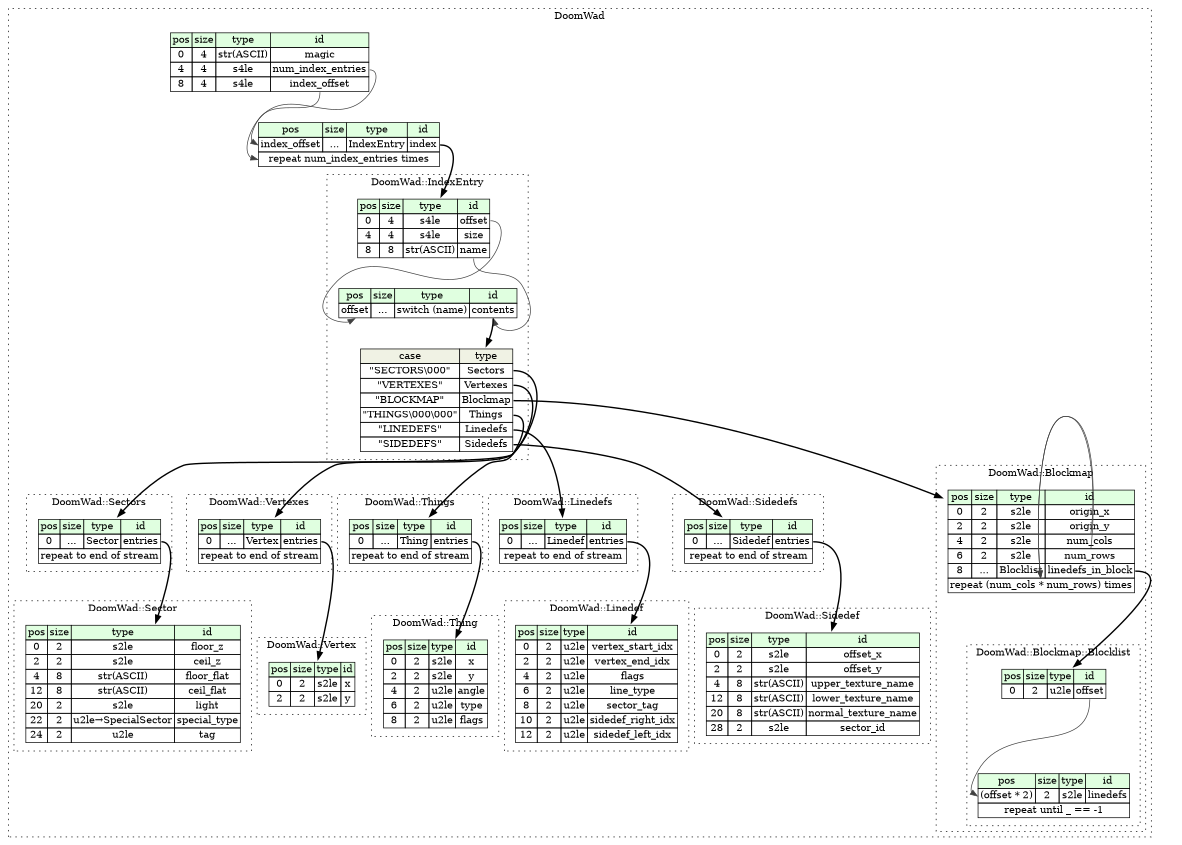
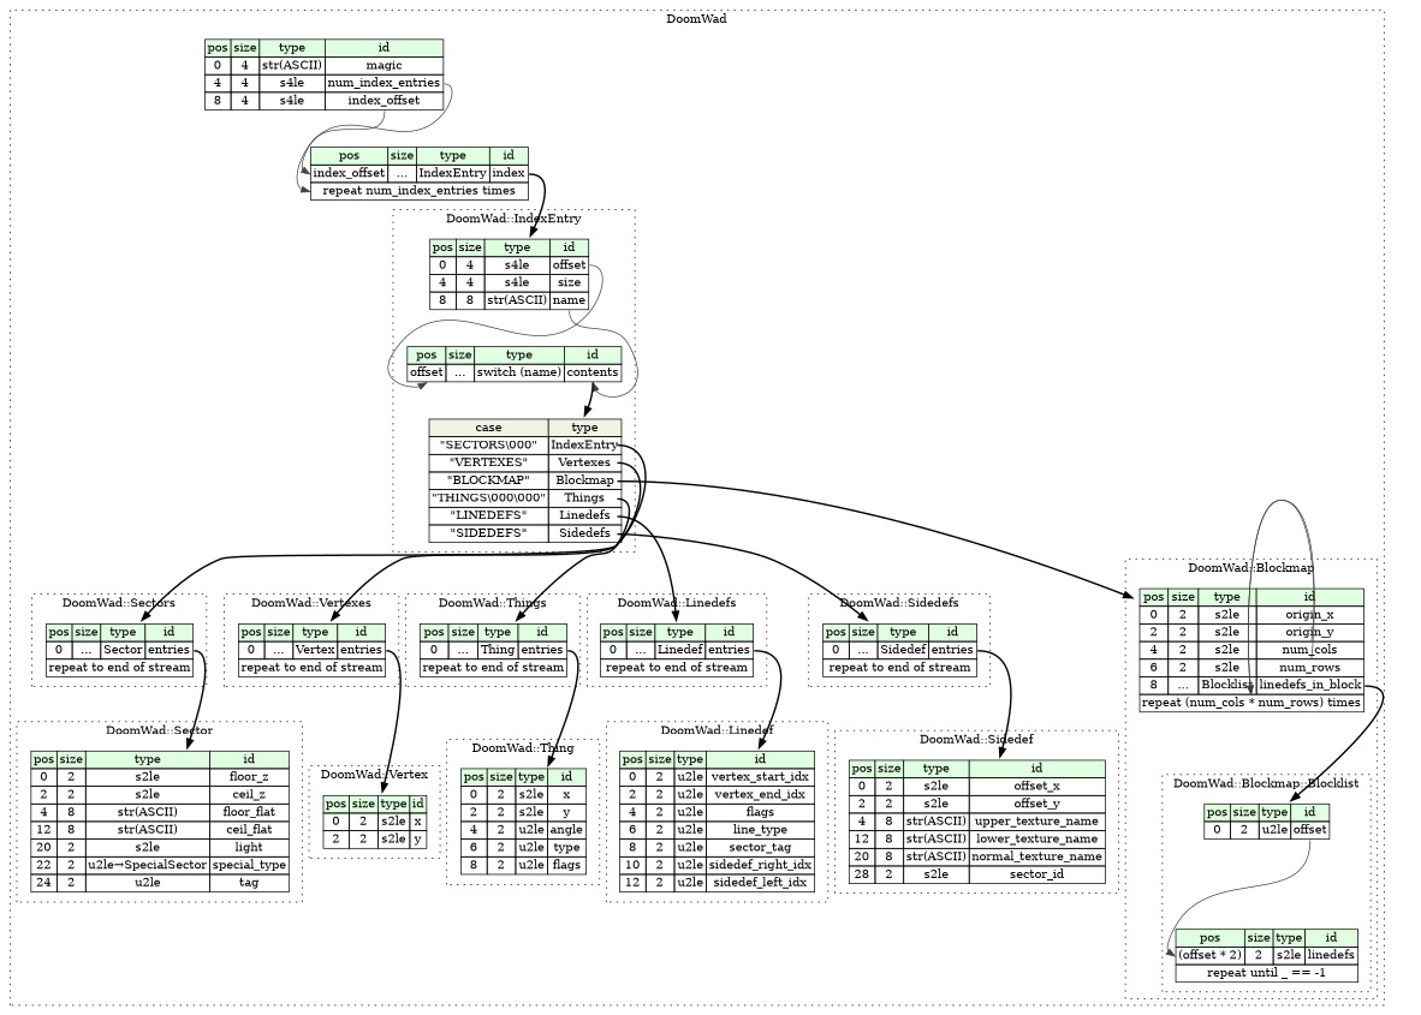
  digraph {
    rankdir=TB
    node [shape=plaintext]
    edge [style=bold tailport=entries_type]
    n1 [label=<<TABLE BORDER="0" CELLBORDER="1" CELLSPACING="0"> 				<TR><TD BGCOLOR="#E0FFE0">pos</TD><TD BGCOLOR="#E0FFE0">size</TD><TD BGCOLOR="#E0FFE0">type</TD><TD BGCOLOR="#E0FFE0">id</TD></TR> 				<TR><TD PORT="entries_pos">0</TD><TD PORT="entries_size">...</TD><TD>Sector</TD><TD PORT="entries_type">entries</TD></TR> 				<TR><TD COLSPAN="4" PORT="entries__repeat">repeat to end of stream</TD></TR> 			</TABLE>>]
    n2 [label=<<TABLE BORDER="0" CELLBORDER="1" CELLSPACING="0"> 				<TR><TD BGCOLOR="#E0FFE0">pos</TD><TD BGCOLOR="#E0FFE0">size</TD><TD BGCOLOR="#E0FFE0">type</TD><TD BGCOLOR="#E0FFE0">id</TD></TR> 				<TR><TD PORT="x_pos">0</TD><TD PORT="x_size">2</TD><TD>s2le</TD><TD PORT="x_type">x</TD></TR> 				<TR><TD PORT="y_pos">2</TD><TD PORT="y_size">2</TD><TD>s2le</TD><TD PORT="y_type">y</TD></TR> 			</TABLE>>]
    n3 [label=<<TABLE BORDER="0" CELLBORDER="1" CELLSPACING="0"> 				<TR><TD BGCOLOR="#E0FFE0">pos</TD><TD BGCOLOR="#E0FFE0">size</TD><TD BGCOLOR="#E0FFE0">type</TD><TD BGCOLOR="#E0FFE0">id</TD></TR> 				<TR><TD PORT="vertex_start_idx_pos">0</TD><TD PORT="vertex_start_idx_size">2</TD><TD>u2le</TD><TD PORT="vertex_start_idx_type">vertex_start_idx</TD></TR> 				<TR><TD PORT="vertex_end_idx_pos">2</TD><TD PORT="vertex_end_idx_size">2</TD><TD>u2le</TD><TD PORT="vertex_end_idx_type">vertex_end_idx</TD></TR> 				<TR><TD PORT="flags_pos">4</TD><TD PORT="flags_size">2</TD><TD>u2le</TD><TD PORT="flags_type">flags</TD></TR> 				<TR><TD PORT="line_type_pos">6</TD><TD PORT="line_type_size">2</TD><TD>u2le</TD><TD PORT="line_type_type">line_type</TD></TR> 				<TR><TD PORT="sector_tag_pos">8</TD><TD PORT="sector_tag_size">2</TD><TD>u2le</TD><TD PORT="sector_tag_type">sector_tag</TD></TR> 				<TR><TD PORT="sidedef_right_idx_pos">10</TD><TD PORT="sidedef_right_idx_size">2</TD><TD>u2le</TD><TD PORT="sidedef_right_idx_type">sidedef_right_idx</TD></TR> 				<TR><TD PORT="sidedef_left_idx_pos">12</TD><TD PORT="sidedef_left_idx_size">2</TD><TD>u2le</TD><TD PORT="sidedef_left_idx_type">sidedef_left_idx</TD></TR> 			</TABLE>>]
    n4 [label=<<TABLE BORDER="0" CELLBORDER="1" CELLSPACING="0"> 				<TR><TD BGCOLOR="#E0FFE0">pos</TD><TD BGCOLOR="#E0FFE0">size</TD><TD BGCOLOR="#E0FFE0">type</TD><TD BGCOLOR="#E0FFE0">id</TD></TR> 				<TR><TD PORT="x_pos">0</TD><TD PORT="x_size">2</TD><TD>s2le</TD><TD PORT="x_type">x</TD></TR> 				<TR><TD PORT="y_pos">2</TD><TD PORT="y_size">2</TD><TD>s2le</TD><TD PORT="y_type">y</TD></TR> 				<TR><TD PORT="angle_pos">4</TD><TD PORT="angle_size">2</TD><TD>u2le</TD><TD PORT="angle_type">angle</TD></TR> 				<TR><TD PORT="type_pos">6</TD><TD PORT="type_size">2</TD><TD>u2le</TD><TD PORT="type_type">type</TD></TR> 				<TR><TD PORT="flags_pos">8</TD><TD PORT="flags_size">2</TD><TD>u2le</TD><TD PORT="flags_type">flags</TD></TR> 			</TABLE>>]
    n5 [label=<<TABLE BORDER="0" CELLBORDER="1" CELLSPACING="0"> 				<TR><TD BGCOLOR="#E0FFE0">pos</TD><TD BGCOLOR="#E0FFE0">size</TD><TD BGCOLOR="#E0FFE0">type</TD><TD BGCOLOR="#E0FFE0">id</TD></TR> 				<TR><TD PORT="floor_z_pos">0</TD><TD PORT="floor_z_size">2</TD><TD>s2le</TD><TD PORT="floor_z_type">floor_z</TD></TR> 				<TR><TD PORT="ceil_z_pos">2</TD><TD PORT="ceil_z_size">2</TD><TD>s2le</TD><TD PORT="ceil_z_type">ceil_z</TD></TR> 				<TR><TD PORT="floor_flat_pos">4</TD><TD PORT="floor_flat_size">8</TD><TD>str(ASCII)</TD><TD PORT="floor_flat_type">floor_flat</TD></TR> 				<TR><TD PORT="ceil_flat_pos">12</TD><TD PORT="ceil_flat_size">8</TD><TD>str(ASCII)</TD><TD PORT="ceil_flat_type">ceil_flat</TD></TR> 				<TR><TD PORT="light_pos">20</TD><TD PORT="light_size">2</TD><TD>s2le</TD><TD PORT="light_type">light</TD></TR> 				<TR><TD PORT="special_type_pos">22</TD><TD PORT="special_type_size">2</TD><TD>u2le→SpecialSector</TD><TD PORT="special_type_type">special_type</TD></TR> 				<TR><TD PORT="tag_pos">24</TD><TD PORT="tag_size">2</TD><TD>u2le</TD><TD PORT="tag_type">tag</TD></TR> 			</TABLE>>]
    n6 [label=<<TABLE BORDER="0" CELLBORDER="1" CELLSPACING="0"> 				<TR><TD BGCOLOR="#E0FFE0">pos</TD><TD BGCOLOR="#E0FFE0">size</TD><TD BGCOLOR="#E0FFE0">type</TD><TD BGCOLOR="#E0FFE0">id</TD></TR> 				<TR><TD PORT="entries_pos">0</TD><TD PORT="entries_size">...</TD><TD>Vertex</TD><TD PORT="entries_type">entries</TD></TR> 				<TR><TD COLSPAN="4" PORT="entries__repeat">repeat to end of stream</TD></TR> 			</TABLE>>]
    n7 [label=<<TABLE BORDER="0" CELLBORDER="1" CELLSPACING="0"> 				<TR><TD BGCOLOR="#E0FFE0">pos</TD><TD BGCOLOR="#E0FFE0">size</TD><TD BGCOLOR="#E0FFE0">type</TD><TD BGCOLOR="#E0FFE0">id</TD></TR> 				<TR><TD PORT="offset_x_pos">0</TD><TD PORT="offset_x_size">2</TD><TD>s2le</TD><TD PORT="offset_x_type">offset_x</TD></TR> 				<TR><TD PORT="offset_y_pos">2</TD><TD PORT="offset_y_size">2</TD><TD>s2le</TD><TD PORT="offset_y_type">offset_y</TD></TR> 				<TR><TD PORT="upper_texture_name_pos">4</TD><TD PORT="upper_texture_name_size">8</TD><TD>str(ASCII)</TD><TD PORT="upper_texture_name_type">upper_texture_name</TD></TR> 				<TR><TD PORT="lower_texture_name_pos">12</TD><TD PORT="lower_texture_name_size">8</TD><TD>str(ASCII)</TD><TD PORT="lower_texture_name_type">lower_texture_name</TD></TR> 				<TR><TD PORT="normal_texture_name_pos">20</TD><TD PORT="normal_texture_name_size">8</TD><TD>str(ASCII)</TD><TD PORT="normal_texture_name_type">normal_texture_name</TD></TR> 				<TR><TD PORT="sector_id_pos">28</TD><TD PORT="sector_id_size">2</TD><TD>s2le</TD><TD PORT="sector_id_type">sector_id</TD></TR> 			</TABLE>>]
    n8 [label=<<TABLE BORDER="0" CELLBORDER="1" CELLSPACING="0"> 				<TR><TD BGCOLOR="#E0FFE0">pos</TD><TD BGCOLOR="#E0FFE0">size</TD><TD BGCOLOR="#E0FFE0">type</TD><TD BGCOLOR="#E0FFE0">id</TD></TR> 				<TR><TD PORT="entries_pos">0</TD><TD PORT="entries_size">...</TD><TD>Thing</TD><TD PORT="entries_type">entries</TD></TR> 				<TR><TD COLSPAN="4" PORT="entries__repeat">repeat to end of stream</TD></TR> 			</TABLE>>]
    n9 [label=<<TABLE BORDER="0" CELLBORDER="1" CELLSPACING="0"> 				<TR><TD BGCOLOR="#E0FFE0">pos</TD><TD BGCOLOR="#E0FFE0">size</TD><TD BGCOLOR="#E0FFE0">type</TD><TD BGCOLOR="#E0FFE0">id</TD></TR> 				<TR><TD PORT="entries_pos">0</TD><TD PORT="entries_size">...</TD><TD>Linedef</TD><TD PORT="entries_type">entries</TD></TR> 				<TR><TD COLSPAN="4" PORT="entries__repeat">repeat to end of stream</TD></TR> 			</TABLE>>]
    n10 [label=<<TABLE BORDER="0" CELLBORDER="1" CELLSPACING="0"> 				<TR><TD BGCOLOR="#E0FFE0">pos</TD><TD BGCOLOR="#E0FFE0">size</TD><TD BGCOLOR="#E0FFE0">type</TD><TD BGCOLOR="#E0FFE0">id</TD></TR> 				<TR><TD PORT="offset_pos">0</TD><TD PORT="offset_size">4</TD><TD>s4le</TD><TD PORT="offset_type">offset</TD></TR> 				<TR><TD PORT="size_pos">4</TD><TD PORT="size_size">4</TD><TD>s4le</TD><TD PORT="size_type">size</TD></TR> 				<TR><TD PORT="name_pos">8</TD><TD PORT="name_size">8</TD><TD>str(ASCII)</TD><TD PORT="name_type">name</TD></TR> 			</TABLE>>]
    n11 [label=<<TABLE BORDER="0" CELLBORDER="1" CELLSPACING="0"> 				<TR><TD BGCOLOR="#E0FFE0">pos</TD><TD BGCOLOR="#E0FFE0">size</TD><TD BGCOLOR="#E0FFE0">type</TD><TD BGCOLOR="#E0FFE0">id</TD></TR> 				<TR><TD PORT="contents_pos">offset</TD><TD PORT="contents_size">...</TD><TD>switch (name)</TD><TD PORT="contents_type">contents</TD></TR> 			</TABLE>>]
-   n12 [label=<<TABLE BORDER="0" CELLBORDER="1" CELLSPACING="0"> 	<TR><TD BGCOLOR="#F0F2E4">case</TD><TD BGCOLOR="#F0F2E4">type</TD></TR> 	<TR><TD>&quot;SECTORS\000&quot;</TD><TD PORT="case0">Sectors</TD></TR> 	<TR><TD>&quot;VERTEXES&quot;</TD><TD PORT="case1">Vertexes</TD></TR> 	<TR><TD>&quot;BLOCKMAP&quot;</TD><TD PORT="case2">Blockmap</TD></TR> 	<TR><TD>&quot;THINGS\000\000&quot;</TD><TD PORT="case3">Things</TD></TR> 	<TR><TD>&quot;LINEDEFS&quot;</TD><TD PORT="case4">Linedefs</TD></TR> 	<TR><TD>&quot;SIDEDEFS&quot;</TD><TD PORT="case5">Sidedefs</TD></TR> </TABLE>>]
+   n12 [label=<<TABLE BORDER="0" CELLBORDER="1" CELLSPACING="0"> 	<TR><TD BGCOLOR="#F0F2E4">case</TD><TD BGCOLOR="#F0F2E4">type</TD></TR> 	<TR><TD>&quot;SECTORS\000&quot;</TD><TD PORT="case0">IndexEntry</TD></TR> 	<TR><TD>&quot;VERTEXES&quot;</TD><TD PORT="case1">Vertexes</TD></TR> 	<TR><TD>&quot;BLOCKMAP&quot;</TD><TD PORT="case2">Blockmap</TD></TR> 	<TR><TD>&quot;THINGS\000\000&quot;</TD><TD PORT="case3">Things</TD></TR> 	<TR><TD>&quot;LINEDEFS&quot;</TD><TD PORT="case4">Linedefs</TD></TR> 	<TR><TD>&quot;SIDEDEFS&quot;</TD><TD PORT="case5">Sidedefs</TD></TR> </TABLE>>]
    n13 [label=<<TABLE BORDER="0" CELLBORDER="1" CELLSPACING="0"> 				<TR><TD BGCOLOR="#E0FFE0">pos</TD><TD BGCOLOR="#E0FFE0">size</TD><TD BGCOLOR="#E0FFE0">type</TD><TD BGCOLOR="#E0FFE0">id</TD></TR> 				<TR><TD PORT="entries_pos">0</TD><TD PORT="entries_size">...</TD><TD>Sidedef</TD><TD PORT="entries_type">entries</TD></TR> 				<TR><TD COLSPAN="4" PORT="entries__repeat">repeat to end of stream</TD></TR> 			</TABLE>>]
    n14 [label=<<TABLE BORDER="0" CELLBORDER="1" CELLSPACING="0"> 					<TR><TD BGCOLOR="#E0FFE0">pos</TD><TD BGCOLOR="#E0FFE0">size</TD><TD BGCOLOR="#E0FFE0">type</TD><TD BGCOLOR="#E0FFE0">id</TD></TR> 					<TR><TD PORT="offset_pos">0</TD><TD PORT="offset_size">2</TD><TD>u2le</TD><TD PORT="offset_type">offset</TD></TR> 				</TABLE>>]
    n15 [label=<<TABLE BORDER="0" CELLBORDER="1" CELLSPACING="0"> 					<TR><TD BGCOLOR="#E0FFE0">pos</TD><TD BGCOLOR="#E0FFE0">size</TD><TD BGCOLOR="#E0FFE0">type</TD><TD BGCOLOR="#E0FFE0">id</TD></TR> 					<TR><TD PORT="linedefs_pos">(offset * 2)</TD><TD PORT="linedefs_size">2</TD><TD>s2le</TD><TD PORT="linedefs_type">linedefs</TD></TR> 					<TR><TD COLSPAN="4" PORT="linedefs__repeat">repeat until _ == -1</TD></TR> 				</TABLE>>]
    n16 [label=<<TABLE BORDER="0" CELLBORDER="1" CELLSPACING="0"> 				<TR><TD BGCOLOR="#E0FFE0">pos</TD><TD BGCOLOR="#E0FFE0">size</TD><TD BGCOLOR="#E0FFE0">type</TD><TD BGCOLOR="#E0FFE0">id</TD></TR> 				<TR><TD PORT="origin_x_pos">0</TD><TD PORT="origin_x_size">2</TD><TD>s2le</TD><TD PORT="origin_x_type">origin_x</TD></TR> 				<TR><TD PORT="origin_y_pos">2</TD><TD PORT="origin_y_size">2</TD><TD>s2le</TD><TD PORT="origin_y_type">origin_y</TD></TR> 				<TR><TD PORT="num_cols_pos">4</TD><TD PORT="num_cols_size">2</TD><TD>s2le</TD><TD PORT="num_cols_type">num_cols</TD></TR> 				<TR><TD PORT="num_rows_pos">6</TD><TD PORT="num_rows_size">2</TD><TD>s2le</TD><TD PORT="num_rows_type">num_rows</TD></TR> 				<TR><TD PORT="linedefs_in_block_pos">8</TD><TD PORT="linedefs_in_block_size">...</TD><TD>Blocklist</TD><TD PORT="linedefs_in_block_type">linedefs_in_block</TD></TR> 				<TR><TD COLSPAN="4" PORT="linedefs_in_block__repeat">repeat (num_cols * num_rows) times</TD></TR> 			</TABLE>>]
    n17 [label=<<TABLE BORDER="0" CELLBORDER="1" CELLSPACING="0"> 			<TR><TD BGCOLOR="#E0FFE0">pos</TD><TD BGCOLOR="#E0FFE0">size</TD><TD BGCOLOR="#E0FFE0">type</TD><TD BGCOLOR="#E0FFE0">id</TD></TR> 			<TR><TD PORT="magic_pos">0</TD><TD PORT="magic_size">4</TD><TD>str(ASCII)</TD><TD PORT="magic_type">magic</TD></TR> 			<TR><TD PORT="num_index_entries_pos">4</TD><TD PORT="num_index_entries_size">4</TD><TD>s4le</TD><TD PORT="num_index_entries_type">num_index_entries</TD></TR> 			<TR><TD PORT="index_offset_pos">8</TD><TD PORT="index_offset_size">4</TD><TD>s4le</TD><TD PORT="index_offset_type">index_offset</TD></TR> 		</TABLE>>]
    n18 [label=<<TABLE BORDER="0" CELLBORDER="1" CELLSPACING="0"> 			<TR><TD BGCOLOR="#E0FFE0">pos</TD><TD BGCOLOR="#E0FFE0">size</TD><TD BGCOLOR="#E0FFE0">type</TD><TD BGCOLOR="#E0FFE0">id</TD></TR> 			<TR><TD PORT="index_pos">index_offset</TD><TD PORT="index_size">...</TD><TD>IndexEntry</TD><TD PORT="index_type">index</TD></TR> 			<TR><TD COLSPAN="4" PORT="index__repeat">repeat num_index_entries times</TD></TR> 		</TABLE>>]
    subgraph cluster_1 {
      label=DoomWad
      style=dotted
      n17
      n18
      subgraph cluster_2 {
        label="DoomWad::Sectors"
        style=dotted
        n1
      }
      subgraph cluster_3 {
        label="DoomWad::Vertex"
        style=dotted
        n2
      }
      subgraph cluster_4 {
        label="DoomWad::Linedef"
        style=dotted
        n3
      }
      subgraph cluster_5 {
        label="DoomWad::Thing"
        style=dotted
        n4
      }
      subgraph cluster_6 {
        label="DoomWad::Sector"
        style=dotted
        n5
      }
      subgraph cluster_7 {
        label="DoomWad::Vertexes"
        style=dotted
        n6
      }
      subgraph cluster_8 {
        label="DoomWad::Sidedef"
        style=dotted
        n7
      }
      subgraph cluster_9 {
        label="DoomWad::Things"
        style=dotted
        n8
      }
      subgraph cluster_10 {
        label="DoomWad::Linedefs"
        style=dotted
        n9
      }
      subgraph cluster_11 {
        label="DoomWad::IndexEntry"
        style=dotted
        n10
        n11
        n12
      }
      subgraph cluster_12 {
        label="DoomWad::Sidedefs"
        style=dotted
        n13
      }
      subgraph cluster_13 {
        label="DoomWad::Blockmap"
        style=dotted
        n16
        subgraph cluster_14 {
          label="DoomWad::Blockmap::Blocklist"
          style=dotted
          n14
          n15
        }
      }
    }
    n1 -> n5
    n6 -> n2
    n8 -> n4
    n9 -> n3
    n10 -> n11 [color="#404040" headport=contents_pos tailport=offset_type style=""]
    n10 -> n11 [color="#404040" headport=contents_type tailport=name_type style=""]
    n11 -> n12 [tailport=contents_type]
    n12 -> n1 [tailport=case0]
    n12 -> n6 [tailport=case1]
    n12 -> n8 [tailport=case3]
    n12 -> n9 [tailport=case4]
    n12 -> n13 [tailport=case5]
    n12 -> n16 [tailport=case2]
    n13 -> n7
    n14 -> n15 [color="#404040" headport=linedefs_pos tailport=offset_type style=""]
    n16 -> n14 [tailport=linedefs_in_block_type]
    n16 -> n16 [color="#404040" headport=linedefs_in_block__repeat tailport=num_cols_type style=""]
    n16 -> n16 [color="#404040" headport=linedefs_in_block__repeat tailport=num_rows_type style=""]
    n17 -> n18 [color="#404040" headport=index_pos tailport=index_offset_type style=""]
    n17 -> n18 [color="#404040" headport=index__repeat tailport=num_index_entries_type style=""]
    n18 -> n10 [tailport=index_type]
  }
